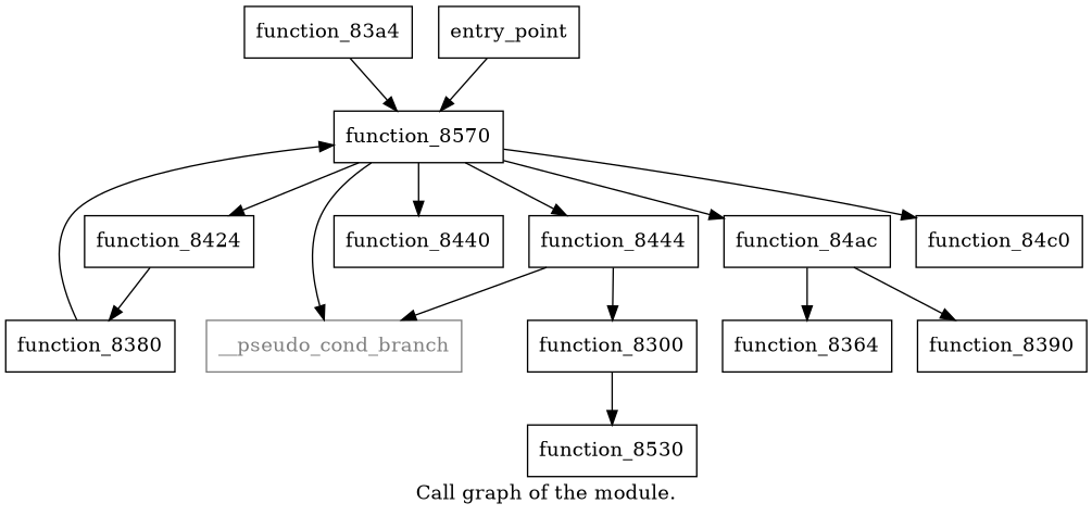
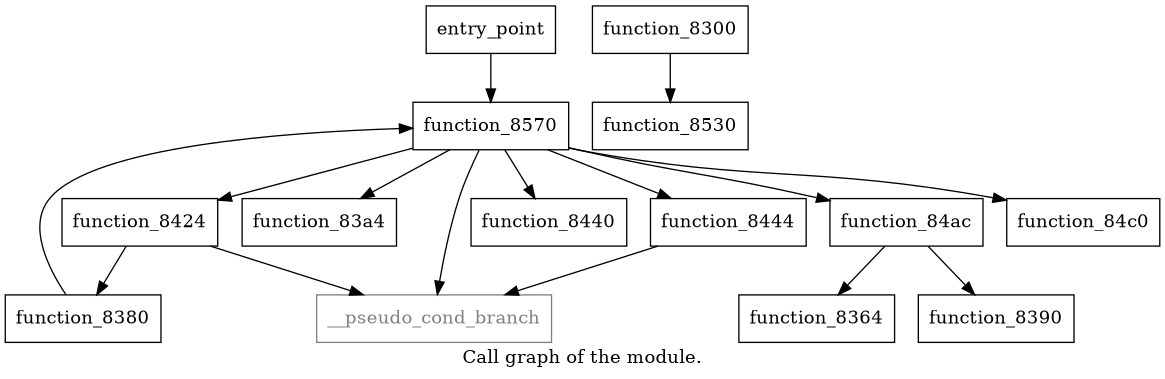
  digraph {
    label="Call graph of the module."
    node [shape=record]
    n1 [color=gray50 fontcolor=gray50 label="{__pseudo_cond_branch}"]
    n2 [label="{function_8300}"]
    n3 [label="{function_8530}"]
    n4 [label="{function_8364}"]
    n5 [label="{function_8390}"]
    n6 [label="{function_8380}"]
    n7 [label="{function_8570}"]
    n8 [label="{function_83a4}"]
    n9 [label="{function_8424}"]
    n10 [label="{function_8440}"]
    n11 [label="{function_8444}"]
    n12 [label="{function_84ac}"]
    n13 [label="{function_84c0}"]
    n14 [label="{entry_point}"]
    n2 -> n3
    n6 -> n7
    n7 -> n1
-   n8 -> n7
+   n7 -> n8
    n7 -> n9
    n7 -> n10
    n7 -> n11
    n7 -> n12
    n7 -> n13
+   n9 -> n1
    n9 -> n6
    n11 -> n1
-   n11 -> n2
    n12 -> n4
    n12 -> n5
    n14 -> n7
  }
